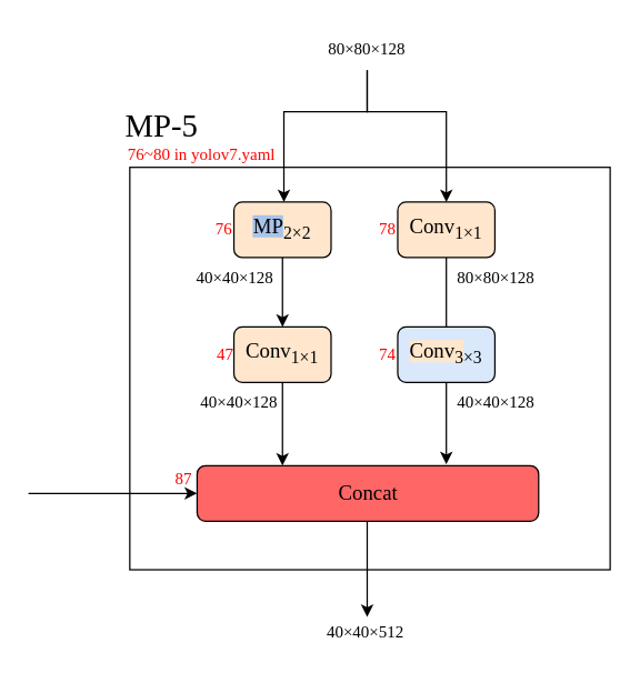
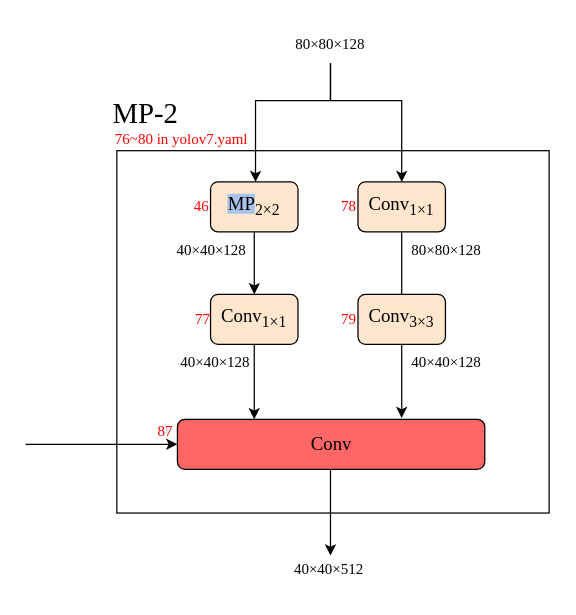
  <mxCell id="0" />
  <mxCell id="1" parent="0" />
  <mxCell id="2" value="" style="rounded=0;whiteSpace=wrap;html=1;fontFamily=Times New Roman;" parent="1" vertex="1"><mxGeometry x="93" y="120" width="346" height="290" as="geometry" /></mxCell>
  <mxCell id="3" value="" style="edgeStyle=orthogonalEdgeStyle;rounded=0;orthogonalLoop=1;jettySize=auto;html=1;exitX=0.5;exitY=1;exitDx=0;exitDy=0;fontFamily=Times New Roman;" parent="1" source="13" target="5" edge="1"><mxGeometry relative="1" as="geometry"><mxPoint x="265" y="80" as="sourcePoint" /><Array as="points"><mxPoint x="264" y="80" /><mxPoint x="321" y="80" /></Array></mxGeometry></mxCell>
  <mxCell id="4" value="&lt;div style=&quot;font-size: 11.3pt;&quot;&gt;&lt;span style=&quot;background-color: rgb(169, 196, 235);&quot;&gt;MP&lt;/span&gt;&lt;sub style=&quot;border-color: var(--border-color);&quot;&gt;2×2&lt;/sub&gt;&lt;br&gt;&lt;/div&gt;" style="rounded=1;whiteSpace=wrap;html=1;labelBackgroundColor=none;fontSize=23;fillColor=#ffe6cc;strokeColor=#000000;fontFamily=Times New Roman;" parent="1" vertex="1"><mxGeometry x="168" y="145" width="70" height="40" as="geometry" /></mxCell>
  <mxCell id="5" value="&lt;div style=&quot;font-size: 11.3pt;&quot;&gt;&lt;span style=&quot;background-color: rgb(255, 230, 204);&quot;&gt;Conv&lt;sub&gt;1&lt;/sub&gt;&lt;/span&gt;&lt;sub style=&quot;background-color: initial; border-color: var(--border-color);&quot;&gt;×1&lt;/sub&gt;&lt;/div&gt;" style="rounded=1;whiteSpace=wrap;html=1;labelBackgroundColor=none;fontSize=23;fillColor=#FFE6CC;strokeColor=#000000;fontFamily=Times New Roman;" parent="1" vertex="1"><mxGeometry x="286" y="145" width="70" height="40" as="geometry" /></mxCell>
  <mxCell id="6" value="" style="edgeStyle=orthogonalEdgeStyle;rounded=0;orthogonalLoop=1;jettySize=auto;html=1;fontFamily=Times New Roman;startArrow=none;exitX=0.5;exitY=1;exitDx=0;exitDy=0;" parent="1" source="13" edge="1"><mxGeometry relative="1" as="geometry"><mxPoint x="321" y="50" as="sourcePoint" /><Array as="points"><mxPoint x="264" y="80" /><mxPoint x="204" y="80" /></Array><mxPoint x="204" y="145" as="targetPoint" /></mxGeometry></mxCell>
  <mxCell id="7" value="&lt;font color=&quot;#ff0000&quot;&gt;78&lt;/font&gt;" style="text;html=1;strokeColor=none;fillColor=none;align=center;verticalAlign=middle;whiteSpace=wrap;rounded=0;fontFamily=Times New Roman;" parent="1" vertex="1"><mxGeometry x="269" y="150" width="20" height="30" as="geometry" /></mxCell>
- <mxCell id="8" value="&lt;font color=&quot;#ff0000&quot;&gt;76&lt;/font&gt;" style="text;html=1;strokeColor=none;fillColor=none;align=center;verticalAlign=middle;whiteSpace=wrap;rounded=0;fontFamily=Times New Roman;" parent="1" vertex="1"><mxGeometry x="151" y="150" width="20" height="30" as="geometry" /></mxCell>
+ <mxCell id="8" value="&lt;font color=&quot;#ff0000&quot;&gt;46&lt;/font&gt;" style="text;html=1;strokeColor=none;fillColor=none;align=center;verticalAlign=middle;whiteSpace=wrap;rounded=0;fontFamily=Times New Roman;" parent="1" vertex="1"><mxGeometry x="151" y="150" width="20" height="30" as="geometry" /></mxCell>
  <mxCell id="9" style="edgeStyle=orthogonalEdgeStyle;rounded=0;orthogonalLoop=1;jettySize=auto;html=1;exitX=0.5;exitY=1;exitDx=0;exitDy=0;entryX=0.5;entryY=0;entryDx=0;entryDy=0;fontFamily=Times New Roman;" parent="1" source="4" target="15" edge="1"><mxGeometry relative="1" as="geometry"><mxPoint x="203" y="400" as="targetPoint" /></mxGeometry></mxCell>
  <mxCell id="10" value="40×40×128" style="text;html=1;strokeColor=none;fillColor=none;align=center;verticalAlign=middle;whiteSpace=wrap;rounded=0;fontFamily=Times New Roman;" parent="1" vertex="1"><mxGeometry x="139" y="185" width="60" height="30" as="geometry" /></mxCell>
  <mxCell id="11" value="80×80×128" style="text;html=1;strokeColor=none;fillColor=none;align=center;verticalAlign=middle;whiteSpace=wrap;rounded=0;fontFamily=Times New Roman;" parent="1" vertex="1"><mxGeometry x="327" y="185" width="60" height="30" as="geometry" /></mxCell>
- <mxCell id="12" value="&lt;div style=&quot;text-align: center;&quot;&gt;MP-5&lt;/div&gt;" style="text;whiteSpace=wrap;html=1;fontSize=23;fontFamily=Times New Roman;fontColor=#000000;" parent="1" vertex="1"><mxGeometry x="87.5" y="70" width="130" height="40" as="geometry" /></mxCell>
+ <mxCell id="12" value="&lt;div style=&quot;text-align: center;&quot;&gt;MP-2&lt;/div&gt;" style="text;whiteSpace=wrap;html=1;fontSize=23;fontFamily=Times New Roman;fontColor=#000000;" parent="1" vertex="1"><mxGeometry x="87.5" y="70" width="130" height="40" as="geometry" /></mxCell>
  <mxCell id="13" value="&lt;span style=&quot;background-color: rgb(255, 255, 255);&quot;&gt;80×80×128&lt;/span&gt;" style="text;html=1;strokeColor=none;fillColor=none;align=center;verticalAlign=middle;whiteSpace=wrap;rounded=0;fontFamily=Times New Roman;" parent="1" vertex="1"><mxGeometry x="234" y="20" width="60" height="30" as="geometry" /></mxCell>
  <mxCell id="14" style="edgeStyle=orthogonalEdgeStyle;rounded=0;orthogonalLoop=1;jettySize=auto;html=1;exitX=0.5;exitY=1;exitDx=0;exitDy=0;entryX=0.25;entryY=0;entryDx=0;entryDy=0;" parent="1" source="15" target="23" edge="1"><mxGeometry relative="1" as="geometry"><mxPoint x="203" y="470" as="targetPoint" /></mxGeometry></mxCell>
  <mxCell id="15" value="&lt;div style=&quot;font-size: 11.3pt;&quot;&gt;&lt;span style=&quot;background-color: rgb(255, 230, 204);&quot;&gt;Conv&lt;/span&gt;&lt;sub style=&quot;border-color: var(--border-color);&quot;&gt;1&lt;/sub&gt;&lt;sub style=&quot;background-color: initial; border-color: var(--border-color);&quot;&gt;×1&lt;/sub&gt;&lt;/div&gt;" style="rounded=1;whiteSpace=wrap;html=1;labelBackgroundColor=none;fontSize=23;fillColor=#FFE6CC;strokeColor=#000000;fontFamily=Times New Roman;" parent="1" vertex="1"><mxGeometry x="168" y="235" width="70" height="40" as="geometry" /></mxCell>
- <mxCell id="16" value="&lt;span style=&quot;color: rgb(255, 0, 0);&quot;&gt;47&lt;/span&gt;" style="text;html=1;strokeColor=none;fillColor=none;align=center;verticalAlign=middle;whiteSpace=wrap;rounded=0;fontFamily=Times New Roman;" parent="1" vertex="1"><mxGeometry x="152" y="240" width="20" height="30" as="geometry" /></mxCell>
+ <mxCell id="16" value="&lt;span style=&quot;color: rgb(255, 0, 0);&quot;&gt;77&lt;/span&gt;" style="text;html=1;strokeColor=none;fillColor=none;align=center;verticalAlign=middle;whiteSpace=wrap;rounded=0;fontFamily=Times New Roman;" parent="1" vertex="1"><mxGeometry x="152" y="240" width="20" height="30" as="geometry" /></mxCell>
  <mxCell id="17" style="edgeStyle=orthogonalEdgeStyle;rounded=0;orthogonalLoop=1;jettySize=auto;html=1;exitX=0.5;exitY=1;exitDx=0;exitDy=0;fontColor=#a9c4eb;" parent="1" edge="1"><mxGeometry relative="1" as="geometry"><mxPoint x="321" y="275" as="sourcePoint" /><mxPoint x="321" y="334" as="targetPoint" /></mxGeometry></mxCell>
  <mxCell id="18" value="" style="edgeStyle=orthogonalEdgeStyle;rounded=0;orthogonalLoop=1;jettySize=auto;html=1;exitX=0.5;exitY=1;exitDx=0;exitDy=0;entryX=0.5;entryY=0;entryDx=0;entryDy=0;fontFamily=Times New Roman;endArrow=none;" parent="1" source="5" target="19" edge="1"><mxGeometry relative="1" as="geometry"><mxPoint x="319.3" y="335.96" as="targetPoint" /><mxPoint x="321" y="185" as="sourcePoint" /></mxGeometry></mxCell>
- <mxCell id="19" value="&lt;div style=&quot;font-size: 11.3pt;&quot;&gt;&lt;span style=&quot;background-color: rgb(255, 230, 204);&quot;&gt;Conv&lt;sub&gt;3&lt;/sub&gt;&lt;/span&gt;&lt;sub style=&quot;background-color: initial; border-color: var(--border-color);&quot;&gt;×3&lt;/sub&gt;&lt;/div&gt;" style="rounded=1;whiteSpace=wrap;html=1;labelBackgroundColor=none;fontSize=23;fillColor=#dae8fc;strokeColor=#000000;fontFamily=Times New Roman;" parent="1" vertex="1"><mxGeometry x="286" y="235" width="70" height="40" as="geometry" /></mxCell>
- <mxCell id="20" value="&lt;font color=&quot;#ff0000&quot;&gt;74&lt;/font&gt;" style="text;html=1;strokeColor=none;fillColor=none;align=center;verticalAlign=middle;whiteSpace=wrap;rounded=0;fontFamily=Times New Roman;" parent="1" vertex="1"><mxGeometry x="269" y="240" width="20" height="30" as="geometry" /></mxCell>
+ <mxCell id="19" value="&lt;div style=&quot;font-size: 11.3pt;&quot;&gt;&lt;span style=&quot;background-color: rgb(255, 230, 204);&quot;&gt;Conv&lt;sub&gt;3&lt;/sub&gt;&lt;/span&gt;&lt;sub style=&quot;background-color: initial; border-color: var(--border-color);&quot;&gt;×3&lt;/sub&gt;&lt;/div&gt;" style="rounded=1;whiteSpace=wrap;html=1;labelBackgroundColor=none;fontSize=23;fillColor=#FFE6CC;strokeColor=#000000;fontFamily=Times New Roman;" parent="1" vertex="1"><mxGeometry x="286" y="235" width="70" height="40" as="geometry" /></mxCell>
+ <mxCell id="20" value="&lt;font color=&quot;#ff0000&quot;&gt;79&lt;/font&gt;" style="text;html=1;strokeColor=none;fillColor=none;align=center;verticalAlign=middle;whiteSpace=wrap;rounded=0;fontFamily=Times New Roman;" parent="1" vertex="1"><mxGeometry x="269" y="240" width="20" height="30" as="geometry" /></mxCell>
  <mxCell id="21" value="40×40×128" style="text;html=1;strokeColor=none;fillColor=none;align=center;verticalAlign=middle;whiteSpace=wrap;rounded=0;fontFamily=Times New Roman;" parent="1" vertex="1"><mxGeometry x="141.5" y="275" width="60" height="30" as="geometry" /></mxCell>
  <mxCell id="22" value="40×40×128" style="text;html=1;strokeColor=none;fillColor=none;align=center;verticalAlign=middle;whiteSpace=wrap;rounded=0;fontFamily=Times New Roman;" parent="1" vertex="1"><mxGeometry x="327" y="275" width="60" height="30" as="geometry" /></mxCell>
- <mxCell id="23" value="&lt;div style=&quot;font-size: 11.3pt;&quot;&gt;&lt;span style=&quot;background-color: rgb(255, 102, 102);&quot;&gt;Concat&lt;/span&gt;&lt;/div&gt;" style="rounded=1;whiteSpace=wrap;html=1;labelBackgroundColor=none;fontSize=23;fillColor=#FF6666;fontFamily=Times New Roman;" parent="1" vertex="1"><mxGeometry x="141.5" y="335" width="246" height="40" as="geometry" /></mxCell>
+ <mxCell id="23" value="&lt;div style=&quot;font-size: 11.3pt;&quot;&gt;&lt;span style=&quot;background-color: rgb(255, 102, 102);&quot;&gt;Conv&lt;/span&gt;&lt;/div&gt;" style="rounded=1;whiteSpace=wrap;html=1;labelBackgroundColor=none;fontSize=23;fillColor=#FF6666;fontFamily=Times New Roman;" parent="1" vertex="1"><mxGeometry x="141.5" y="335" width="246" height="40" as="geometry" /></mxCell>
  <mxCell id="24" value="" style="endArrow=classic;html=1;rounded=0;entryX=0;entryY=0.5;entryDx=0;entryDy=0;" parent="1" target="23" edge="1"><mxGeometry width="50" height="50" relative="1" as="geometry"><mxPoint x="20" y="355" as="sourcePoint" /><mxPoint x="70" y="240" as="targetPoint" /></mxGeometry></mxCell>
  <mxCell id="25" style="edgeStyle=orthogonalEdgeStyle;rounded=0;orthogonalLoop=1;jettySize=auto;html=1;exitX=0.5;exitY=1;exitDx=0;exitDy=0;fontColor=#a9c4eb;entryX=0.5;entryY=0;entryDx=0;entryDy=0;" parent="1" edge="1"><mxGeometry relative="1" as="geometry"><mxPoint x="264" y="444" as="targetPoint" /><mxPoint x="264" y="375" as="sourcePoint" /></mxGeometry></mxCell>
  <mxCell id="26" value="40×40×512" style="text;html=1;strokeColor=none;fillColor=none;align=center;verticalAlign=middle;whiteSpace=wrap;rounded=0;fontFamily=Times New Roman;" parent="1" vertex="1"><mxGeometry x="233" y="440" width="60" height="30" as="geometry" /></mxCell>
  <mxCell id="27" value="&lt;font color=&quot;#ff0000&quot;&gt;76~80&amp;nbsp;in yolov7.yaml&lt;/font&gt;" style="text;html=1;strokeColor=none;fillColor=none;align=center;verticalAlign=middle;whiteSpace=wrap;rounded=0;fontFamily=Times New Roman;" parent="1" vertex="1"><mxGeometry x="87.5" y="96" width="114" height="30" as="geometry" /></mxCell>
  <mxCell id="28" value="&lt;font color=&quot;#ff0000&quot;&gt;87&lt;/font&gt;" style="text;html=1;strokeColor=none;fillColor=none;align=center;verticalAlign=middle;whiteSpace=wrap;rounded=0;fontFamily=Times New Roman;" parent="1" vertex="1"><mxGeometry x="121.5" y="330" width="20" height="30" as="geometry" /></mxCell>
